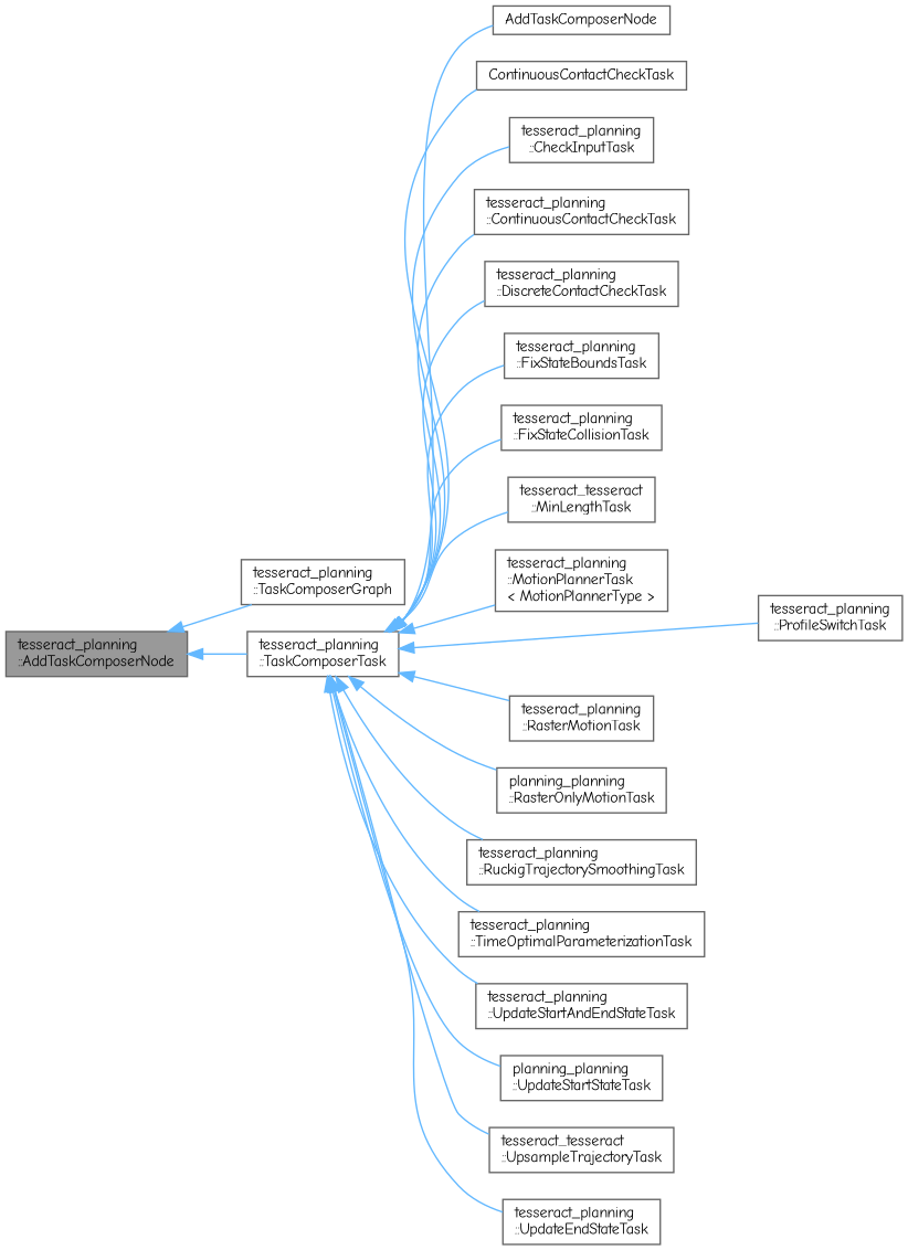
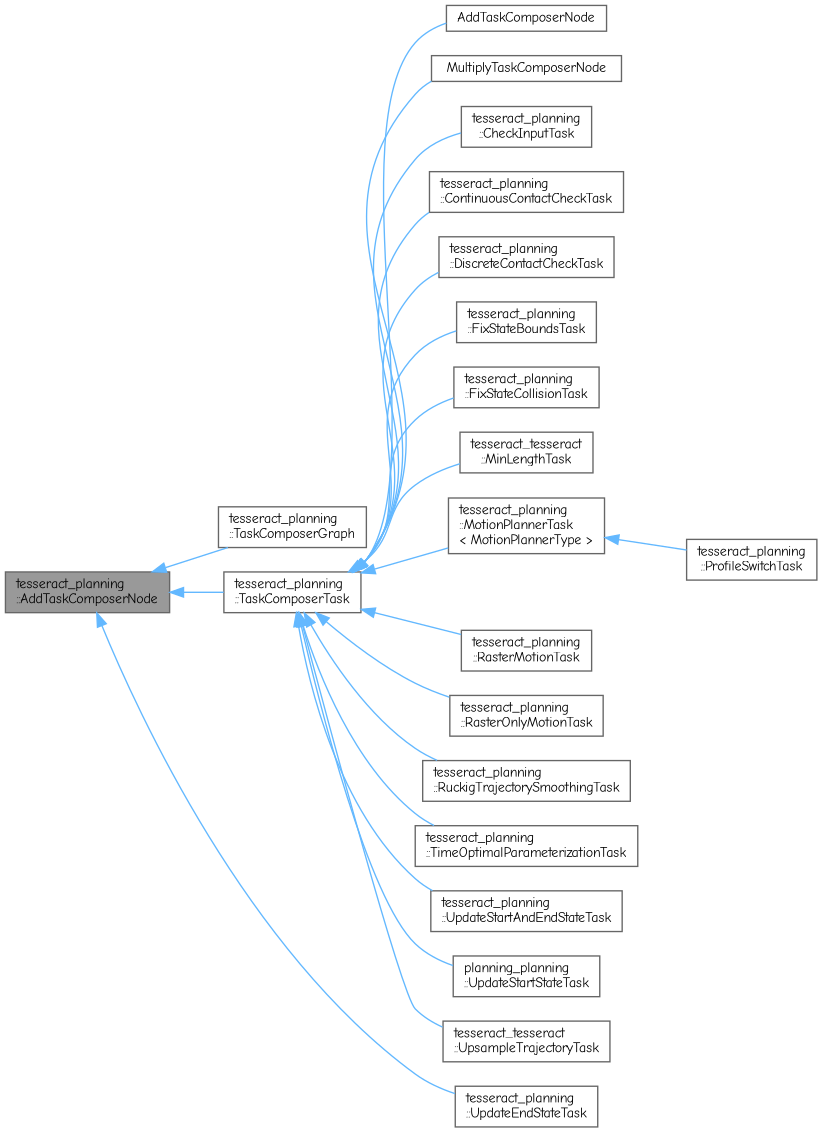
  digraph {
    fontname="Comic Neue"
    rankdir=LR
    node [color=gray40 fillcolor=white fontname="Comic Neue" fontsize=10 shape=box style=filled]
    edge [color=steelblue1 dir=back fontname="Comic Neue" fontsize=10 labelfontname=Helvetica labelfontsize=10 style=solid]
    n1 [fillcolor=grey60 fontcolor=black height=0.2 label="tesseract_planning\l::AddTaskComposerNode" width=0.4]
    n2 [height=0.2 label="tesseract_planning\l::TaskComposerGraph" width=0.4]
    n3 [height=0.2 label="tesseract_planning\l::TaskComposerTask" width=0.4]
    n4 [height=0.2 label=AddTaskComposerNode width=0.4]
-   n5 [height=0.2 label=ContinuousContactCheckTask width=0.4]
+   n5 [height=0.2 label=MultiplyTaskComposerNode width=0.4]
    n6 [height=0.2 label="tesseract_planning\l::CheckInputTask" width=0.4]
    n7 [height=0.2 label="tesseract_planning\l::ContinuousContactCheckTask" width=0.4]
    n8 [height=0.2 label="tesseract_planning\l::DiscreteContactCheckTask" width=0.4]
    n9 [height=0.2 label="tesseract_planning\l::FixStateBoundsTask" width=0.4]
    n10 [height=0.2 label="tesseract_planning\l::FixStateCollisionTask" width=0.4]
    n11 [height=0.2 label="tesseract_tesseract\l::MinLengthTask" width=0.4]
    n12 [height=0.2 label="tesseract_planning\l::MotionPlannerTask\l\< MotionPlannerType \>" width=0.4]
    n13 [height=0.2 label="tesseract_planning\l::ProfileSwitchTask" width=0.4]
    n14 [height=0.2 label="tesseract_planning\l::RasterMotionTask" width=0.4]
-   n15 [height=0.2 label="planning_planning\l::RasterOnlyMotionTask" width=0.4]
+   n15 [height=0.2 label="tesseract_planning\l::RasterOnlyMotionTask" width=0.4]
    n16 [height=0.2 label="tesseract_planning\l::RuckigTrajectorySmoothingTask" width=0.4]
    n17 [height=0.2 label="tesseract_planning\l::TimeOptimalParameterizationTask" width=0.4]
    n18 [height=0.2 label="tesseract_planning\l::UpdateEndStateTask" width=0.4]
    n19 [height=0.2 label="tesseract_planning\l::UpdateStartAndEndStateTask" width=0.4]
    n20 [height=0.2 label="planning_planning\l::UpdateStartStateTask" width=0.4]
    n21 [height=0.2 label="tesseract_tesseract\l::UpsampleTrajectoryTask" width=0.4]
    n1 -> n2
    n1 -> n3
    n3 -> n4
    n3 -> n5
    n3 -> n6
    n3 -> n7
    n3 -> n8
    n3 -> n9
    n3 -> n10
    n3 -> n11
    n3 -> n12
-   n3 -> n13
+   n12 -> n13
    n3 -> n14
    n3 -> n15
    n3 -> n16
    n3 -> n17
-   n3 -> n18
+   n1 -> n18
    n3 -> n19
    n3 -> n20
    n3 -> n21
  }
